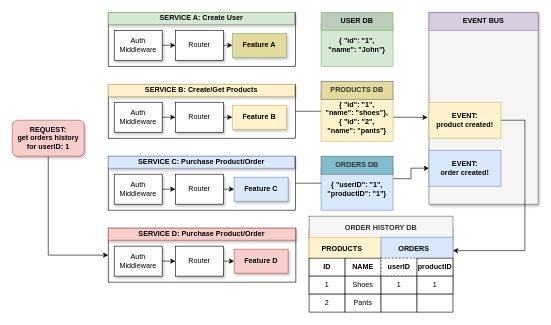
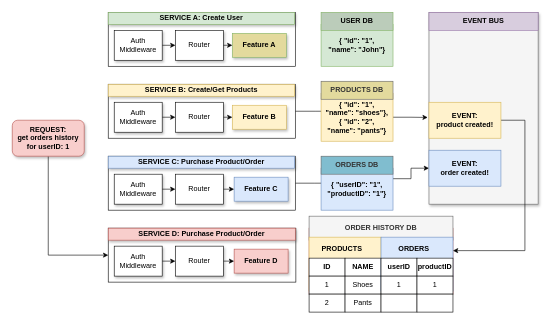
  <mxCell id="0" />
  <mxCell id="1" parent="0" />
  <mxCell id="2" value="" style="rounded=0;whiteSpace=wrap;html=1;" parent="1" vertex="1"><mxGeometry x="180" y="20" width="312" height="90" as="geometry" /></mxCell>
  <mxCell id="3" style="edgeStyle=orthogonalEdgeStyle;rounded=0;orthogonalLoop=1;jettySize=auto;html=1;exitX=1;exitY=0.5;exitDx=0;exitDy=0;entryX=0;entryY=0.5;entryDx=0;entryDy=0;" parent="1" source="4" target="6" edge="1"><mxGeometry relative="1" as="geometry" /></mxCell>
  <mxCell id="4" value="Auth Middleware" style="rounded=0;whiteSpace=wrap;html=1;shadow=1;" parent="1" vertex="1"><mxGeometry x="190" y="50" width="80" height="50" as="geometry" /></mxCell>
  <mxCell id="5" style="edgeStyle=orthogonalEdgeStyle;rounded=0;orthogonalLoop=1;jettySize=auto;html=1;exitX=1;exitY=0.5;exitDx=0;exitDy=0;entryX=0;entryY=0.5;entryDx=0;entryDy=0;" parent="1" source="6" target="7" edge="1"><mxGeometry relative="1" as="geometry" /></mxCell>
  <mxCell id="6" value="Router" style="rounded=0;whiteSpace=wrap;html=1;shadow=1;" parent="1" vertex="1"><mxGeometry x="292" y="50" width="80" height="50" as="geometry" /></mxCell>
  <mxCell id="7" value="&lt;b&gt;Feature A&lt;/b&gt;" style="rounded=0;whiteSpace=wrap;html=1;shadow=1;fillColor=#e3da9d;strokeColor=#82b366;" parent="1" vertex="1"><mxGeometry x="387" y="55" width="90" height="40" as="geometry" /></mxCell>
  <mxCell id="8" style="edgeStyle=orthogonalEdgeStyle;rounded=0;orthogonalLoop=1;jettySize=auto;html=1;exitX=1;exitY=0.5;exitDx=0;exitDy=0;" parent="1" source="9" edge="1"><mxGeometry relative="1" as="geometry"><mxPoint x="558" y="185" as="targetPoint" /></mxGeometry></mxCell>
  <mxCell id="9" value="" style="rounded=0;whiteSpace=wrap;html=1;" parent="1" vertex="1"><mxGeometry x="180" y="140" width="312" height="90" as="geometry" /></mxCell>
  <mxCell id="10" style="edgeStyle=orthogonalEdgeStyle;rounded=0;orthogonalLoop=1;jettySize=auto;html=1;exitX=1;exitY=0.5;exitDx=0;exitDy=0;entryX=0;entryY=0.5;entryDx=0;entryDy=0;" parent="1" source="11" target="13" edge="1"><mxGeometry relative="1" as="geometry" /></mxCell>
  <mxCell id="11" value="Auth Middleware" style="rounded=0;whiteSpace=wrap;html=1;shadow=1;" parent="1" vertex="1"><mxGeometry x="190" y="170" width="80" height="50" as="geometry" /></mxCell>
  <mxCell id="12" style="edgeStyle=orthogonalEdgeStyle;rounded=0;orthogonalLoop=1;jettySize=auto;html=1;exitX=1;exitY=0.5;exitDx=0;exitDy=0;entryX=0;entryY=0.5;entryDx=0;entryDy=0;" parent="1" source="13" target="14" edge="1"><mxGeometry relative="1" as="geometry" /></mxCell>
  <mxCell id="13" value="Router" style="rounded=0;whiteSpace=wrap;html=1;shadow=1;" parent="1" vertex="1"><mxGeometry x="292" y="170" width="80" height="50" as="geometry" /></mxCell>
  <mxCell id="14" value="&lt;b&gt;Feature B&lt;/b&gt;" style="rounded=0;whiteSpace=wrap;html=1;shadow=1;fillColor=#fff2cc;strokeColor=#d6b656;" parent="1" vertex="1"><mxGeometry x="387" y="175" width="90" height="40" as="geometry" /></mxCell>
  <mxCell id="15" style="edgeStyle=orthogonalEdgeStyle;rounded=0;orthogonalLoop=1;jettySize=auto;html=1;exitX=1;exitY=0.5;exitDx=0;exitDy=0;" parent="1" source="16" edge="1"><mxGeometry relative="1" as="geometry"><mxPoint x="554.761" y="305" as="targetPoint" /></mxGeometry></mxCell>
  <mxCell id="16" value="" style="rounded=0;whiteSpace=wrap;html=1;" parent="1" vertex="1"><mxGeometry x="180" y="260" width="312" height="90" as="geometry" /></mxCell>
  <mxCell id="17" style="edgeStyle=orthogonalEdgeStyle;rounded=0;orthogonalLoop=1;jettySize=auto;html=1;exitX=1;exitY=0.5;exitDx=0;exitDy=0;entryX=0;entryY=0.5;entryDx=0;entryDy=0;" parent="1" source="18" target="20" edge="1"><mxGeometry relative="1" as="geometry" /></mxCell>
  <mxCell id="18" value="Auth Middleware" style="rounded=0;whiteSpace=wrap;html=1;shadow=1;" parent="1" vertex="1"><mxGeometry x="190" y="290" width="80" height="50" as="geometry" /></mxCell>
  <mxCell id="19" style="edgeStyle=orthogonalEdgeStyle;rounded=0;orthogonalLoop=1;jettySize=auto;html=1;exitX=1;exitY=0.5;exitDx=0;exitDy=0;entryX=0;entryY=0.5;entryDx=0;entryDy=0;" parent="1" source="20" target="21" edge="1"><mxGeometry relative="1" as="geometry" /></mxCell>
  <mxCell id="20" value="Router" style="rounded=0;whiteSpace=wrap;html=1;shadow=1;" parent="1" vertex="1"><mxGeometry x="292" y="290" width="80" height="50" as="geometry" /></mxCell>
  <mxCell id="21" value="&lt;b&gt;Feature C&lt;/b&gt;" style="rounded=0;whiteSpace=wrap;html=1;shadow=1;fillColor=#dae8fc;strokeColor=#6c8ebf;" parent="1" vertex="1"><mxGeometry x="390" y="295" width="90" height="40" as="geometry" /></mxCell>
  <mxCell id="22" value="&lt;b&gt;SERVICE A: Create User&lt;/b&gt;" style="text;html=1;strokeColor=#82b366;fillColor=#d5e8d4;align=center;verticalAlign=middle;whiteSpace=wrap;rounded=0;shadow=1;" parent="1" vertex="1"><mxGeometry x="180" y="20" width="311" height="20" as="geometry" /></mxCell>
  <mxCell id="23" value="&lt;b&gt;SERVICE B: Create/Get Products&lt;/b&gt;" style="text;html=1;strokeColor=#d6b656;fillColor=#fff2cc;align=center;verticalAlign=middle;whiteSpace=wrap;rounded=0;shadow=1;" parent="1" vertex="1"><mxGeometry x="180" y="140" width="311" height="20" as="geometry" /></mxCell>
  <mxCell id="24" value="&lt;b&gt;SERVICE C: Purchase Product/Order&lt;/b&gt;" style="text;html=1;strokeColor=#6c8ebf;fillColor=#dae8fc;align=center;verticalAlign=middle;whiteSpace=wrap;rounded=0;shadow=1;" parent="1" vertex="1"><mxGeometry x="180" y="260" width="311" height="20" as="geometry" /></mxCell>
  <mxCell id="25" value="" style="rounded=0;whiteSpace=wrap;html=1;" parent="1" vertex="1"><mxGeometry x="180" y="380" width="313" height="90" as="geometry" /></mxCell>
  <mxCell id="26" style="edgeStyle=orthogonalEdgeStyle;rounded=0;orthogonalLoop=1;jettySize=auto;html=1;exitX=1;exitY=0.5;exitDx=0;exitDy=0;entryX=0;entryY=0.5;entryDx=0;entryDy=0;" parent="1" source="27" target="29" edge="1"><mxGeometry relative="1" as="geometry" /></mxCell>
  <mxCell id="27" value="Auth Middleware" style="rounded=0;whiteSpace=wrap;html=1;shadow=1;" parent="1" vertex="1"><mxGeometry x="190" y="410" width="80" height="50" as="geometry" /></mxCell>
  <mxCell id="28" style="edgeStyle=orthogonalEdgeStyle;rounded=0;orthogonalLoop=1;jettySize=auto;html=1;exitX=1;exitY=0.5;exitDx=0;exitDy=0;entryX=0;entryY=0.5;entryDx=0;entryDy=0;" parent="1" source="29" target="30" edge="1"><mxGeometry relative="1" as="geometry" /></mxCell>
  <mxCell id="29" value="Router" style="rounded=0;whiteSpace=wrap;html=1;shadow=1;" parent="1" vertex="1"><mxGeometry x="292" y="410" width="80" height="50" as="geometry" /></mxCell>
  <mxCell id="30" value="&lt;b&gt;Feature D&lt;/b&gt;" style="rounded=0;whiteSpace=wrap;html=1;shadow=1;fillColor=#f8cecc;strokeColor=#b85450;" parent="1" vertex="1"><mxGeometry x="390" y="415" width="90" height="40" as="geometry" /></mxCell>
  <mxCell id="31" value="&lt;b&gt;SERVICE D: Purchase Product/Order&lt;/b&gt;" style="text;html=1;strokeColor=#b85450;fillColor=#f8cecc;align=center;verticalAlign=middle;whiteSpace=wrap;rounded=0;shadow=1;" parent="1" vertex="1"><mxGeometry x="180" y="380" width="312" height="20" as="geometry" /></mxCell>
  <mxCell id="32" value="&lt;b&gt;{ &quot;id&quot;: &quot;1&quot;,&lt;br&gt;&quot;name&quot;: &quot;John&quot;}&lt;/b&gt;" style="rounded=0;whiteSpace=wrap;html=1;fillColor=#d5e8d4;strokeColor=#82b366;" parent="1" vertex="1"><mxGeometry x="535" y="40" width="120" height="70" as="geometry" /></mxCell>
  <mxCell id="33" value="&lt;b&gt;USERS&lt;/b&gt;" style="text;html=1;strokeColor=none;fillColor=none;align=center;verticalAlign=middle;whiteSpace=wrap;rounded=0;" parent="1" vertex="1"><mxGeometry x="565" y="20" width="40" height="20" as="geometry" /></mxCell>
  <mxCell id="34" value="&lt;b&gt;USER DB&lt;/b&gt;" style="rounded=0;whiteSpace=wrap;html=1;fillColor=#BBCCBA;strokeColor=#82b366;" parent="1" vertex="1"><mxGeometry x="535" y="20" width="120" height="30" as="geometry" /></mxCell>
  <mxCell id="35" style="edgeStyle=orthogonalEdgeStyle;rounded=0;orthogonalLoop=1;jettySize=auto;html=1;exitX=1;exitY=0.5;exitDx=0;exitDy=0;entryX=-0.012;entryY=0.548;entryDx=0;entryDy=0;entryPerimeter=0;" parent="1" source="36" target="62" edge="1"><mxGeometry relative="1" as="geometry" /></mxCell>
  <mxCell id="36" value="&lt;b&gt;{ &quot;id&quot;: &quot;1&quot;,&lt;br&gt;&quot;name&quot;: &quot;shoes&quot;},&lt;br&gt;&lt;/b&gt;&lt;b&gt;{ &quot;id&quot;: &quot;2&quot;,&lt;br&gt;&quot;name&quot;: &quot;pants&quot;}&lt;/b&gt;&lt;b&gt;&lt;br&gt;&lt;/b&gt;" style="rounded=0;whiteSpace=wrap;html=1;fillColor=#fff2cc;strokeColor=#d6b656;" parent="1" vertex="1"><mxGeometry x="535" y="155" width="120" height="80" as="geometry" /></mxCell>
  <mxCell id="37" value="&lt;b&gt;USERS&lt;/b&gt;" style="text;html=1;strokeColor=none;fillColor=none;align=center;verticalAlign=middle;whiteSpace=wrap;rounded=0;" parent="1" vertex="1"><mxGeometry x="565" y="135" width="40" height="20" as="geometry" /></mxCell>
  <mxCell id="38" value="&lt;b&gt;PRODUCTS DB&lt;/b&gt;" style="rounded=0;whiteSpace=wrap;html=1;fillColor=#E3DA9D;strokeColor=#666666;fontColor=#333333;" parent="1" vertex="1"><mxGeometry x="535" y="135" width="120" height="30" as="geometry" /></mxCell>
  <mxCell id="39" style="edgeStyle=orthogonalEdgeStyle;rounded=0;orthogonalLoop=1;jettySize=auto;html=1;exitX=1;exitY=0.25;exitDx=0;exitDy=0;entryX=0;entryY=0.5;entryDx=0;entryDy=0;" parent="1" source="40" target="66" edge="1"><mxGeometry relative="1" as="geometry" /></mxCell>
  <mxCell id="40" value="&lt;b&gt;{ &quot;userID&quot;: &quot;1&quot;,&lt;br&gt;&quot;productID&quot;: &quot;1&quot;}&lt;/b&gt;&lt;b&gt;&lt;br&gt;&lt;/b&gt;" style="rounded=0;whiteSpace=wrap;html=1;fillColor=#dae8fc;strokeColor=#6c8ebf;" parent="1" vertex="1"><mxGeometry x="535" y="280" width="120" height="70" as="geometry" /></mxCell>
  <mxCell id="41" value="&lt;b&gt;USERS&lt;/b&gt;" style="text;html=1;strokeColor=none;fillColor=none;align=center;verticalAlign=middle;whiteSpace=wrap;rounded=0;" parent="1" vertex="1"><mxGeometry x="565" y="260" width="40" height="20" as="geometry" /></mxCell>
  <mxCell id="42" value="&lt;b&gt;ORDERS DB&lt;/b&gt;" style="rounded=0;whiteSpace=wrap;html=1;fillColor=#80BDCF;strokeColor=#666666;fontColor=#333333;" parent="1" vertex="1"><mxGeometry x="535" y="260" width="120" height="30" as="geometry" /></mxCell>
  <mxCell id="43" value="&lt;b&gt;&lt;br&gt;&lt;/b&gt;" style="rounded=0;whiteSpace=wrap;html=1;fillColor=#f8cecc;strokeColor=#b85450;" parent="1" vertex="1"><mxGeometry x="515" y="380" width="240" height="110" as="geometry" /></mxCell>
  <mxCell id="44" value="&lt;b&gt;USERS&lt;/b&gt;" style="text;html=1;strokeColor=none;fillColor=none;align=center;verticalAlign=middle;whiteSpace=wrap;rounded=0;" parent="1" vertex="1"><mxGeometry x="545" y="360" width="40" height="20" as="geometry" /></mxCell>
  <mxCell id="45" value="&lt;b&gt;ORDER HISTORY DB&lt;/b&gt;" style="rounded=0;whiteSpace=wrap;html=1;fillColor=#f5f5f5;strokeColor=#666666;fontColor=#333333;" parent="1" vertex="1"><mxGeometry x="515" y="360" width="240" height="40" as="geometry" /></mxCell>
  <mxCell id="46" value="" style="rounded=0;whiteSpace=wrap;html=1;fillColor=#fff2cc;strokeColor=#d6b656;" parent="1" vertex="1"><mxGeometry x="515" y="395" width="120" height="90" as="geometry" /></mxCell>
  <mxCell id="47" value="&lt;b&gt;ID&lt;/b&gt;" style="rounded=0;whiteSpace=wrap;html=1;" parent="1" vertex="1"><mxGeometry x="515" y="430" width="60" height="30" as="geometry" /></mxCell>
  <mxCell id="48" value="&lt;b&gt;NAME&lt;/b&gt;" style="rounded=0;whiteSpace=wrap;html=1;" parent="1" vertex="1"><mxGeometry x="575" y="430" width="60" height="30" as="geometry" /></mxCell>
  <mxCell id="49" value="&lt;b&gt;PRODUCTS&lt;/b&gt;" style="text;html=1;strokeColor=none;fillColor=none;align=center;verticalAlign=middle;whiteSpace=wrap;rounded=0;" parent="1" vertex="1"><mxGeometry x="555" y="405" width="30" height="20" as="geometry" /></mxCell>
  <mxCell id="50" value="1" style="rounded=0;whiteSpace=wrap;html=1;" parent="1" vertex="1"><mxGeometry x="515" y="460" width="60" height="30" as="geometry" /></mxCell>
  <mxCell id="51" value="Shoes" style="rounded=0;whiteSpace=wrap;html=1;" parent="1" vertex="1"><mxGeometry x="575" y="460" width="60" height="30" as="geometry" /></mxCell>
  <mxCell id="52" value="" style="rounded=0;whiteSpace=wrap;html=1;fillColor=#dae8fc;strokeColor=#6c8ebf;" parent="1" vertex="1"><mxGeometry x="635" y="395" width="120" height="90" as="geometry" /></mxCell>
- <mxCell id="53" value="&lt;b&gt;userID&lt;/b&gt;" style="rounded=0;whiteSpace=wrap;html=1;dashed=1;" parent="1" vertex="1"><mxGeometry x="635" y="430" width="60" height="30" as="geometry" /></mxCell>
+ <mxCell id="53" value="&lt;b&gt;userID&lt;/b&gt;" style="rounded=0;whiteSpace=wrap;html=1;" parent="1" vertex="1"><mxGeometry x="635" y="430" width="60" height="30" as="geometry" /></mxCell>
  <mxCell id="54" value="&lt;b&gt;productID&lt;/b&gt;" style="rounded=0;whiteSpace=wrap;html=1;" parent="1" vertex="1"><mxGeometry x="695" y="430" width="60" height="30" as="geometry" /></mxCell>
  <mxCell id="55" value="&lt;b&gt;ORDERS&lt;/b&gt;" style="text;html=1;strokeColor=none;fillColor=none;align=center;verticalAlign=middle;whiteSpace=wrap;rounded=0;" parent="1" vertex="1"><mxGeometry x="675" y="405" width="30" height="20" as="geometry" /></mxCell>
  <mxCell id="56" value="1" style="rounded=0;whiteSpace=wrap;html=1;" parent="1" vertex="1"><mxGeometry x="635" y="460" width="60" height="30" as="geometry" /></mxCell>
  <mxCell id="57" value="1" style="rounded=0;whiteSpace=wrap;html=1;" parent="1" vertex="1"><mxGeometry x="695" y="460" width="60" height="30" as="geometry" /></mxCell>
  <mxCell id="58" value="2" style="rounded=0;whiteSpace=wrap;html=1;" parent="1" vertex="1"><mxGeometry x="515" y="490" width="60" height="30" as="geometry" /></mxCell>
  <mxCell id="59" value="Pants" style="rounded=0;whiteSpace=wrap;html=1;" parent="1" vertex="1"><mxGeometry x="575" y="490" width="60" height="30" as="geometry" /></mxCell>
  <mxCell id="60" value="" style="rounded=0;whiteSpace=wrap;html=1;" parent="1" vertex="1"><mxGeometry x="635" y="490" width="60" height="30" as="geometry" /></mxCell>
  <mxCell id="61" value="" style="rounded=0;whiteSpace=wrap;html=1;" parent="1" vertex="1"><mxGeometry x="695" y="490" width="60" height="30" as="geometry" /></mxCell>
  <mxCell id="62" value="" style="rounded=0;whiteSpace=wrap;html=1;glass=0;comic=0;shadow=1;fillColor=#f5f5f5;strokeColor=#666666;fontColor=#333333;" parent="1" vertex="1"><mxGeometry x="715" y="20" width="182" height="320" as="geometry" /></mxCell>
  <mxCell id="63" value="&lt;b&gt;EVENT BUS&lt;/b&gt;" style="rounded=0;whiteSpace=wrap;html=1;fillColor=#D8CDDE;strokeColor=#9673a6;" parent="1" vertex="1"><mxGeometry x="715" y="20" width="182" height="30" as="geometry" /></mxCell>
  <mxCell id="64" style="edgeStyle=orthogonalEdgeStyle;rounded=0;orthogonalLoop=1;jettySize=auto;html=1;exitX=1;exitY=0.5;exitDx=0;exitDy=0;entryX=1;entryY=0.25;entryDx=0;entryDy=0;" parent="1" source="65" target="52" edge="1"><mxGeometry relative="1" as="geometry"><Array as="points"><mxPoint x="875" y="200" /><mxPoint x="875" y="418" /></Array></mxGeometry></mxCell>
  <mxCell id="65" value="&lt;b&gt;EVENT:&lt;br&gt;product created!&lt;br&gt;&lt;/b&gt;" style="rounded=0;whiteSpace=wrap;html=1;fillColor=#fff2cc;strokeColor=#d6b656;" parent="1" vertex="1"><mxGeometry x="715" y="170" width="120" height="60" as="geometry" /></mxCell>
  <mxCell id="66" value="&lt;b&gt;EVENT:&lt;br&gt;order created!&lt;br&gt;&lt;/b&gt;" style="rounded=0;whiteSpace=wrap;html=1;fillColor=#dae8fc;strokeColor=#6c8ebf;" parent="1" vertex="1"><mxGeometry x="715" y="250" width="120" height="60" as="geometry" /></mxCell>
  <mxCell id="67" style="edgeStyle=orthogonalEdgeStyle;rounded=0;orthogonalLoop=1;jettySize=auto;html=1;exitX=0.5;exitY=1;exitDx=0;exitDy=0;entryX=0;entryY=0.5;entryDx=0;entryDy=0;" parent="1" source="68" target="25" edge="1"><mxGeometry relative="1" as="geometry" /></mxCell>
  <mxCell id="68" value="&lt;b&gt;REQUEST:&lt;br&gt;get orders history for userID: 1&lt;br&gt;&lt;/b&gt;" style="rounded=1;whiteSpace=wrap;html=1;shadow=1;glass=0;comic=0;fillColor=#f8cecc;strokeColor=#b85450;" parent="1" vertex="1"><mxGeometry x="20" y="200" width="120" height="60" as="geometry" /></mxCell>
